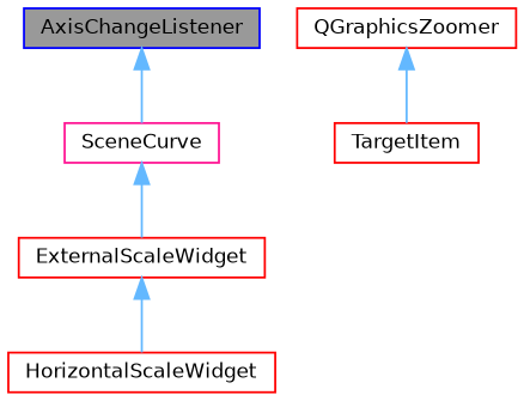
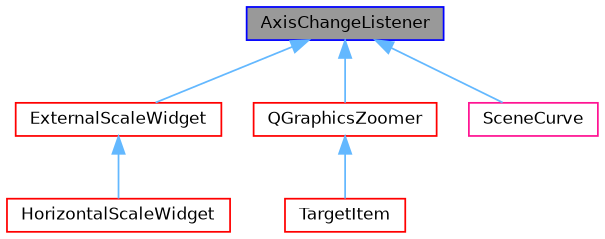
  digraph {
    node [color=red fillcolor=white fontname=Helvetica fontsize=10 shape=box style=filled]
    edge [color=steelblue1 dir=back fontname=Helvetica fontsize=10 labelfontname=Helvetica labelfontsize=10 style=solid]
    n1 [color=blue fillcolor=grey60 fontcolor=black height=0.2 label=AxisChangeListener width=0.4]
    n2 [height=0.2 label=ExternalScaleWidget width=0.4]
    n3 [height=0.2 label=QGraphicsZoomer width=0.4]
    n4 [color=deeppink height=0.2 label=SceneCurve width=0.4]
    n5 [height=0.2 label=HorizontalScaleWidget width=0.4]
    n6 [height=0.2 label=TargetItem width=0.4]
-   n4 -> n2
+   n1 -> n2
+   n1 -> n3
    n1 -> n4
    n2 -> n5
    n3 -> n6
  }
